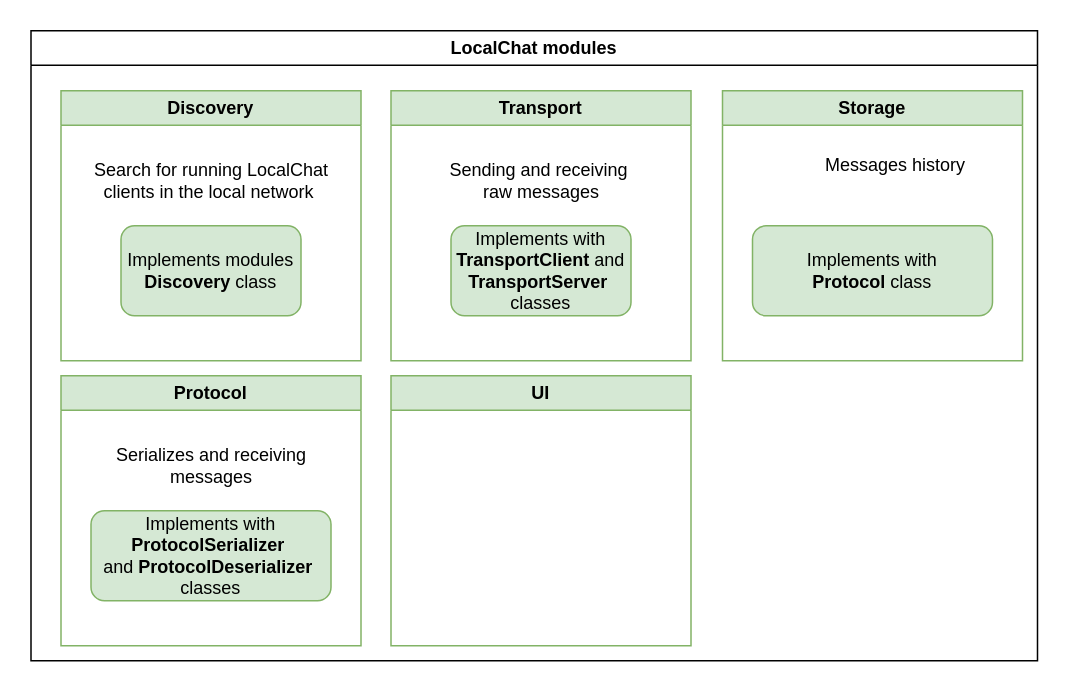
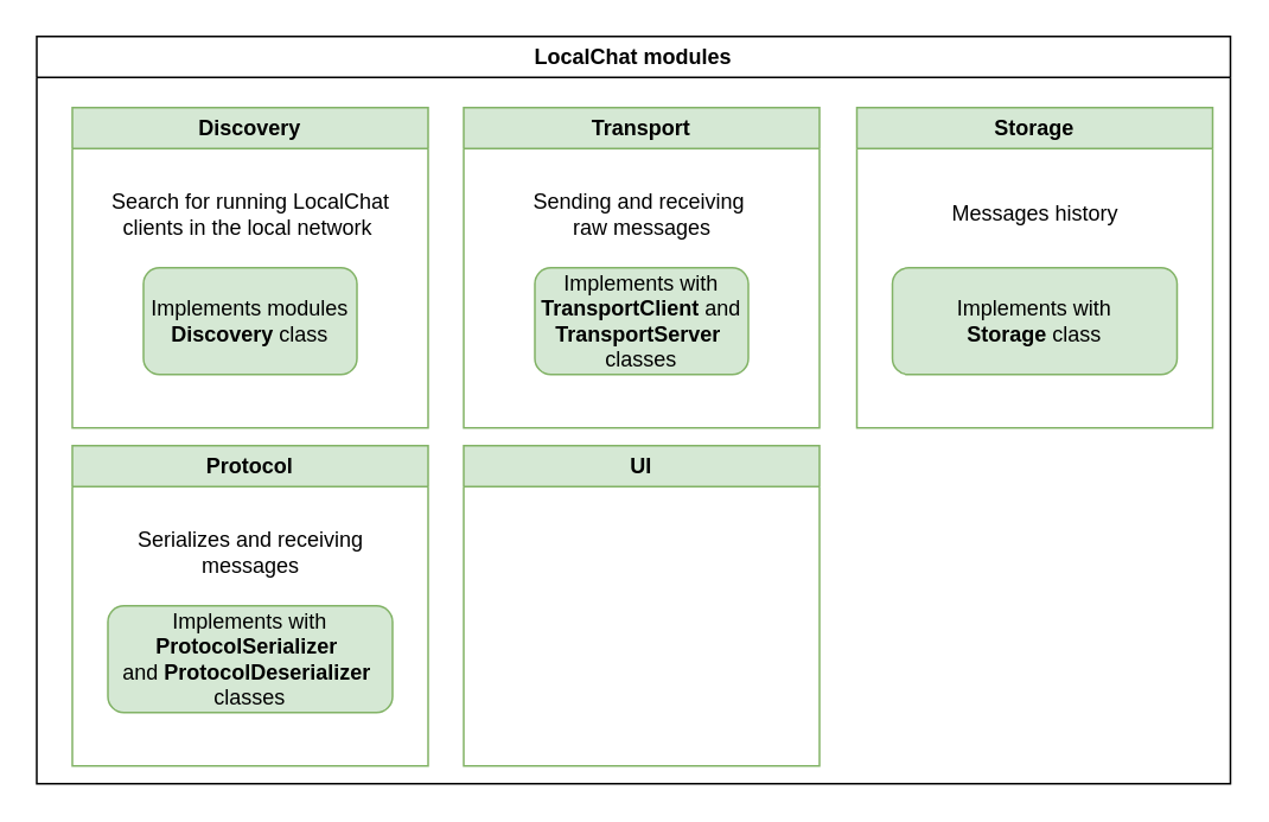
  <mxCell id="0" />
  <mxCell id="1" parent="0" />
  <mxCell id="2" value="LocalChat modules" style="swimlane;whiteSpace=wrap;html=1;" vertex="1" parent="1"><mxGeometry x="20" y="20" width="671" height="420" as="geometry" /></mxCell>
  <mxCell id="3" value="Discovery" style="swimlane;whiteSpace=wrap;html=1;fillColor=#d5e8d4;strokeColor=#82b366;" vertex="1" parent="2"><mxGeometry x="20" y="40" width="200" height="180" as="geometry" /></mxCell>
  <mxCell id="4" value="Search for running LocalChat&lt;div&gt;clients in the local network&amp;nbsp;&lt;/div&gt;" style="text;html=1;align=center;verticalAlign=middle;resizable=0;points=[];autosize=1;strokeColor=none;fillColor=none;" vertex="1" parent="3"><mxGeometry x="10" y="40" width="180" height="40" as="geometry" /></mxCell>
  <mxCell id="5" value="&lt;div&gt;Implements modules&lt;/div&gt;&lt;b&gt;Discovery&lt;/b&gt; class" style="rounded=1;whiteSpace=wrap;html=1;fillColor=#d5e8d4;strokeColor=#82b366;" vertex="1" parent="3"><mxGeometry x="40" y="90" width="120" height="60" as="geometry" /></mxCell>
  <mxCell id="6" value="Transport" style="swimlane;whiteSpace=wrap;html=1;fillColor=#d5e8d4;strokeColor=#82b366;" vertex="1" parent="2"><mxGeometry x="240" y="40" width="200" height="180" as="geometry" /></mxCell>
  <mxCell id="7" value="Sending and receiving&amp;nbsp;&lt;div&gt;raw messages&lt;/div&gt;" style="text;html=1;align=center;verticalAlign=middle;resizable=0;points=[];autosize=1;strokeColor=none;fillColor=none;" vertex="1" parent="6"><mxGeometry x="25" y="40" width="150" height="40" as="geometry" /></mxCell>
  <mxCell id="8" value="&lt;div&gt;Implements with&lt;/div&gt;&lt;b&gt;TransportClient &lt;/b&gt;and&lt;b&gt; TransportServer&lt;/b&gt;&amp;nbsp;&lt;div&gt;classes&lt;/div&gt;" style="rounded=1;whiteSpace=wrap;html=1;fillColor=#d5e8d4;strokeColor=#82b366;" vertex="1" parent="6"><mxGeometry x="40" y="90" width="120" height="60" as="geometry" /></mxCell>
  <mxCell id="9" value="Protocol" style="swimlane;whiteSpace=wrap;html=1;fillColor=#d5e8d4;strokeColor=#82b366;" vertex="1" parent="2"><mxGeometry x="20" y="230" width="200" height="180" as="geometry" /></mxCell>
  <mxCell id="10" value="Serializes and receiving&lt;div&gt;messages&lt;/div&gt;" style="text;html=1;align=center;verticalAlign=middle;resizable=0;points=[];autosize=1;strokeColor=none;fillColor=none;" vertex="1" parent="9"><mxGeometry x="15" y="40" width="170" height="40" as="geometry" /></mxCell>
  <mxCell id="11" value="&lt;div&gt;Implements with&lt;/div&gt;&lt;b&gt;ProtocolSerializer&amp;nbsp;&lt;/b&gt;&lt;div&gt;and&lt;b&gt;&amp;nbsp;&lt;/b&gt;&lt;b&gt;ProtocolDeserializer&lt;/b&gt;&amp;nbsp;&lt;div&gt;classes&lt;/div&gt;&lt;/div&gt;" style="rounded=1;whiteSpace=wrap;html=1;fillColor=#d5e8d4;strokeColor=#82b366;" vertex="1" parent="9"><mxGeometry x="20" y="90" width="160" height="60" as="geometry" /></mxCell>
  <mxCell id="12" value="UI" style="swimlane;whiteSpace=wrap;html=1;fillColor=#d5e8d4;strokeColor=#82b366;" vertex="1" parent="2"><mxGeometry x="240" y="230" width="200" height="180" as="geometry" /></mxCell>
  <mxCell id="13" value="Storage" style="swimlane;whiteSpace=wrap;html=1;fillColor=#d5e8d4;strokeColor=#82b366;" vertex="1" parent="2"><mxGeometry x="461" y="40" width="200" height="180" as="geometry" /></mxCell>
- <mxCell id="14" value="Messages history" style="text;html=1;align=center;verticalAlign=middle;resizable=0;points=[];autosize=1;strokeColor=none;fillColor=none;" vertex="1" parent="13"><mxGeometry x="55" y="35" width="120" height="30" as="geometry" /></mxCell>
- <mxCell id="15" value="&lt;div&gt;Implements with&lt;/div&gt;&lt;b&gt;Protocol&lt;/b&gt;&amp;nbsp;class" style="rounded=1;whiteSpace=wrap;html=1;fillColor=#d5e8d4;strokeColor=#82b366;" vertex="1" parent="13"><mxGeometry x="20" y="90" width="160" height="60" as="geometry" /></mxCell>
+ <mxCell id="14" value="Messages history" style="text;html=1;align=center;verticalAlign=middle;resizable=0;points=[];autosize=1;strokeColor=none;fillColor=none;" vertex="1" parent="13"><mxGeometry x="40" y="45" width="120" height="30" as="geometry" /></mxCell>
+ <mxCell id="15" value="&lt;div&gt;Implements with&lt;/div&gt;&lt;b&gt;Storage&lt;/b&gt;&amp;nbsp;class" style="rounded=1;whiteSpace=wrap;html=1;fillColor=#d5e8d4;strokeColor=#82b366;" vertex="1" parent="13"><mxGeometry x="20" y="90" width="160" height="60" as="geometry" /></mxCell>
